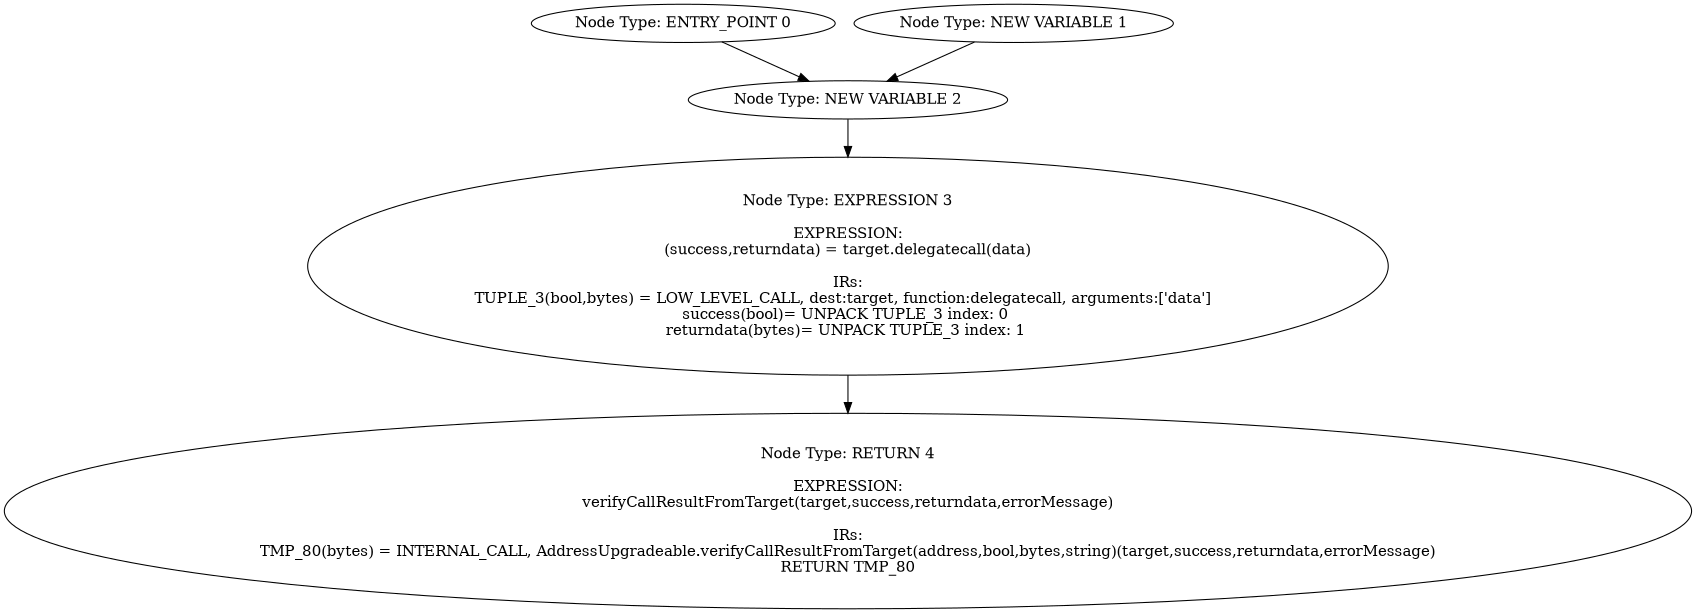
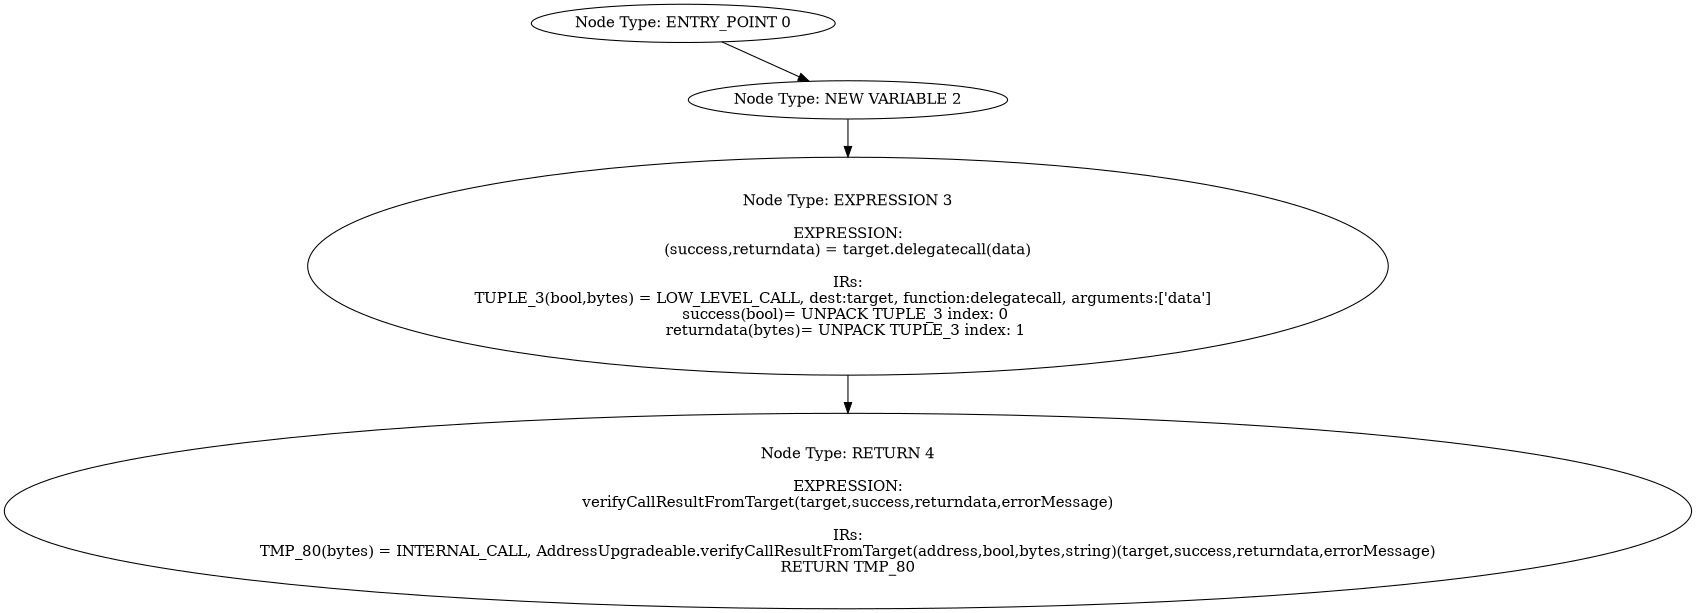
  digraph {
    n1 [label="Node Type: ENTRY_POINT 0\n"]
    n2 [label="Node Type: NEW VARIABLE 2\n"]
-   n3 [label="Node Type: NEW VARIABLE 1\n"]
    n4 [label="Node Type: EXPRESSION 3\n\nEXPRESSION:\n(success,returndata) = target.delegatecall(data)\n\nIRs:\nTUPLE_3(bool,bytes) = LOW_LEVEL_CALL, dest:target, function:delegatecall, arguments:['data']  \nsuccess(bool)= UNPACK TUPLE_3 index: 0 \nreturndata(bytes)= UNPACK TUPLE_3 index: 1 "]
    n5 [label="Node Type: RETURN 4\n\nEXPRESSION:\nverifyCallResultFromTarget(target,success,returndata,errorMessage)\n\nIRs:\nTMP_80(bytes) = INTERNAL_CALL, AddressUpgradeable.verifyCallResultFromTarget(address,bool,bytes,string)(target,success,returndata,errorMessage)\nRETURN TMP_80"]
    n1 -> n2
    n2 -> n4
-   n3 -> n2
    n4 -> n5
  }
